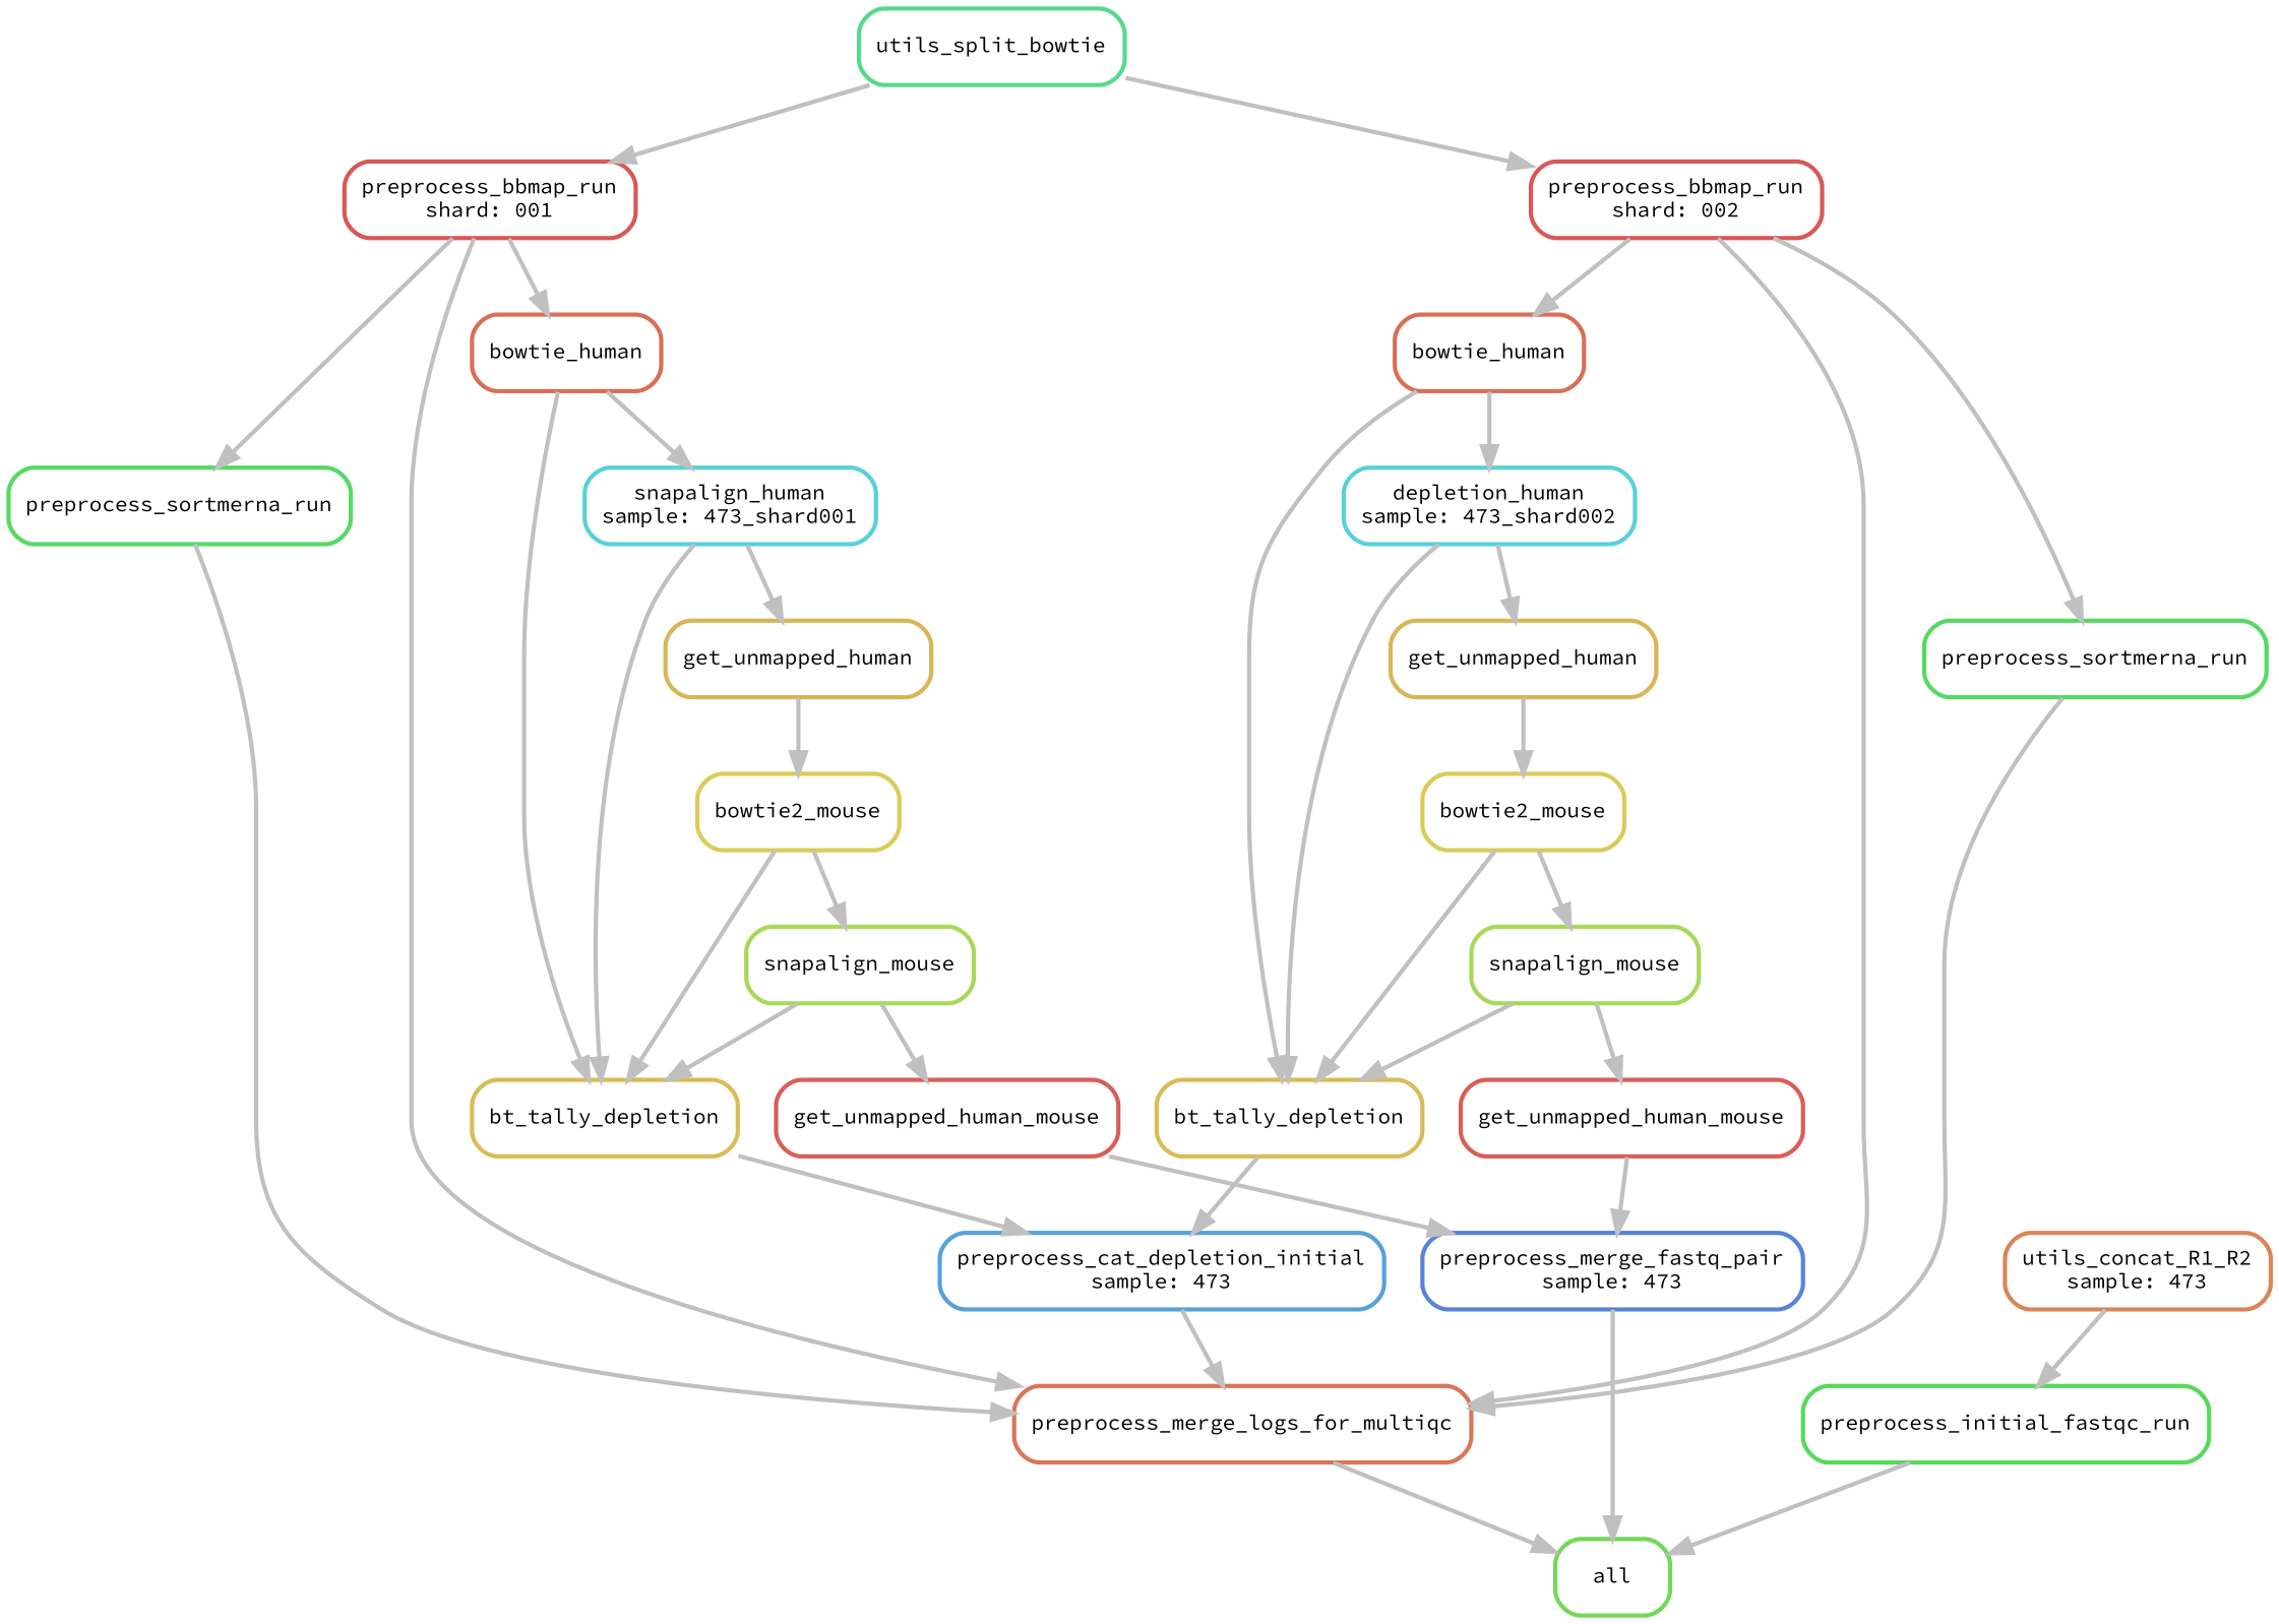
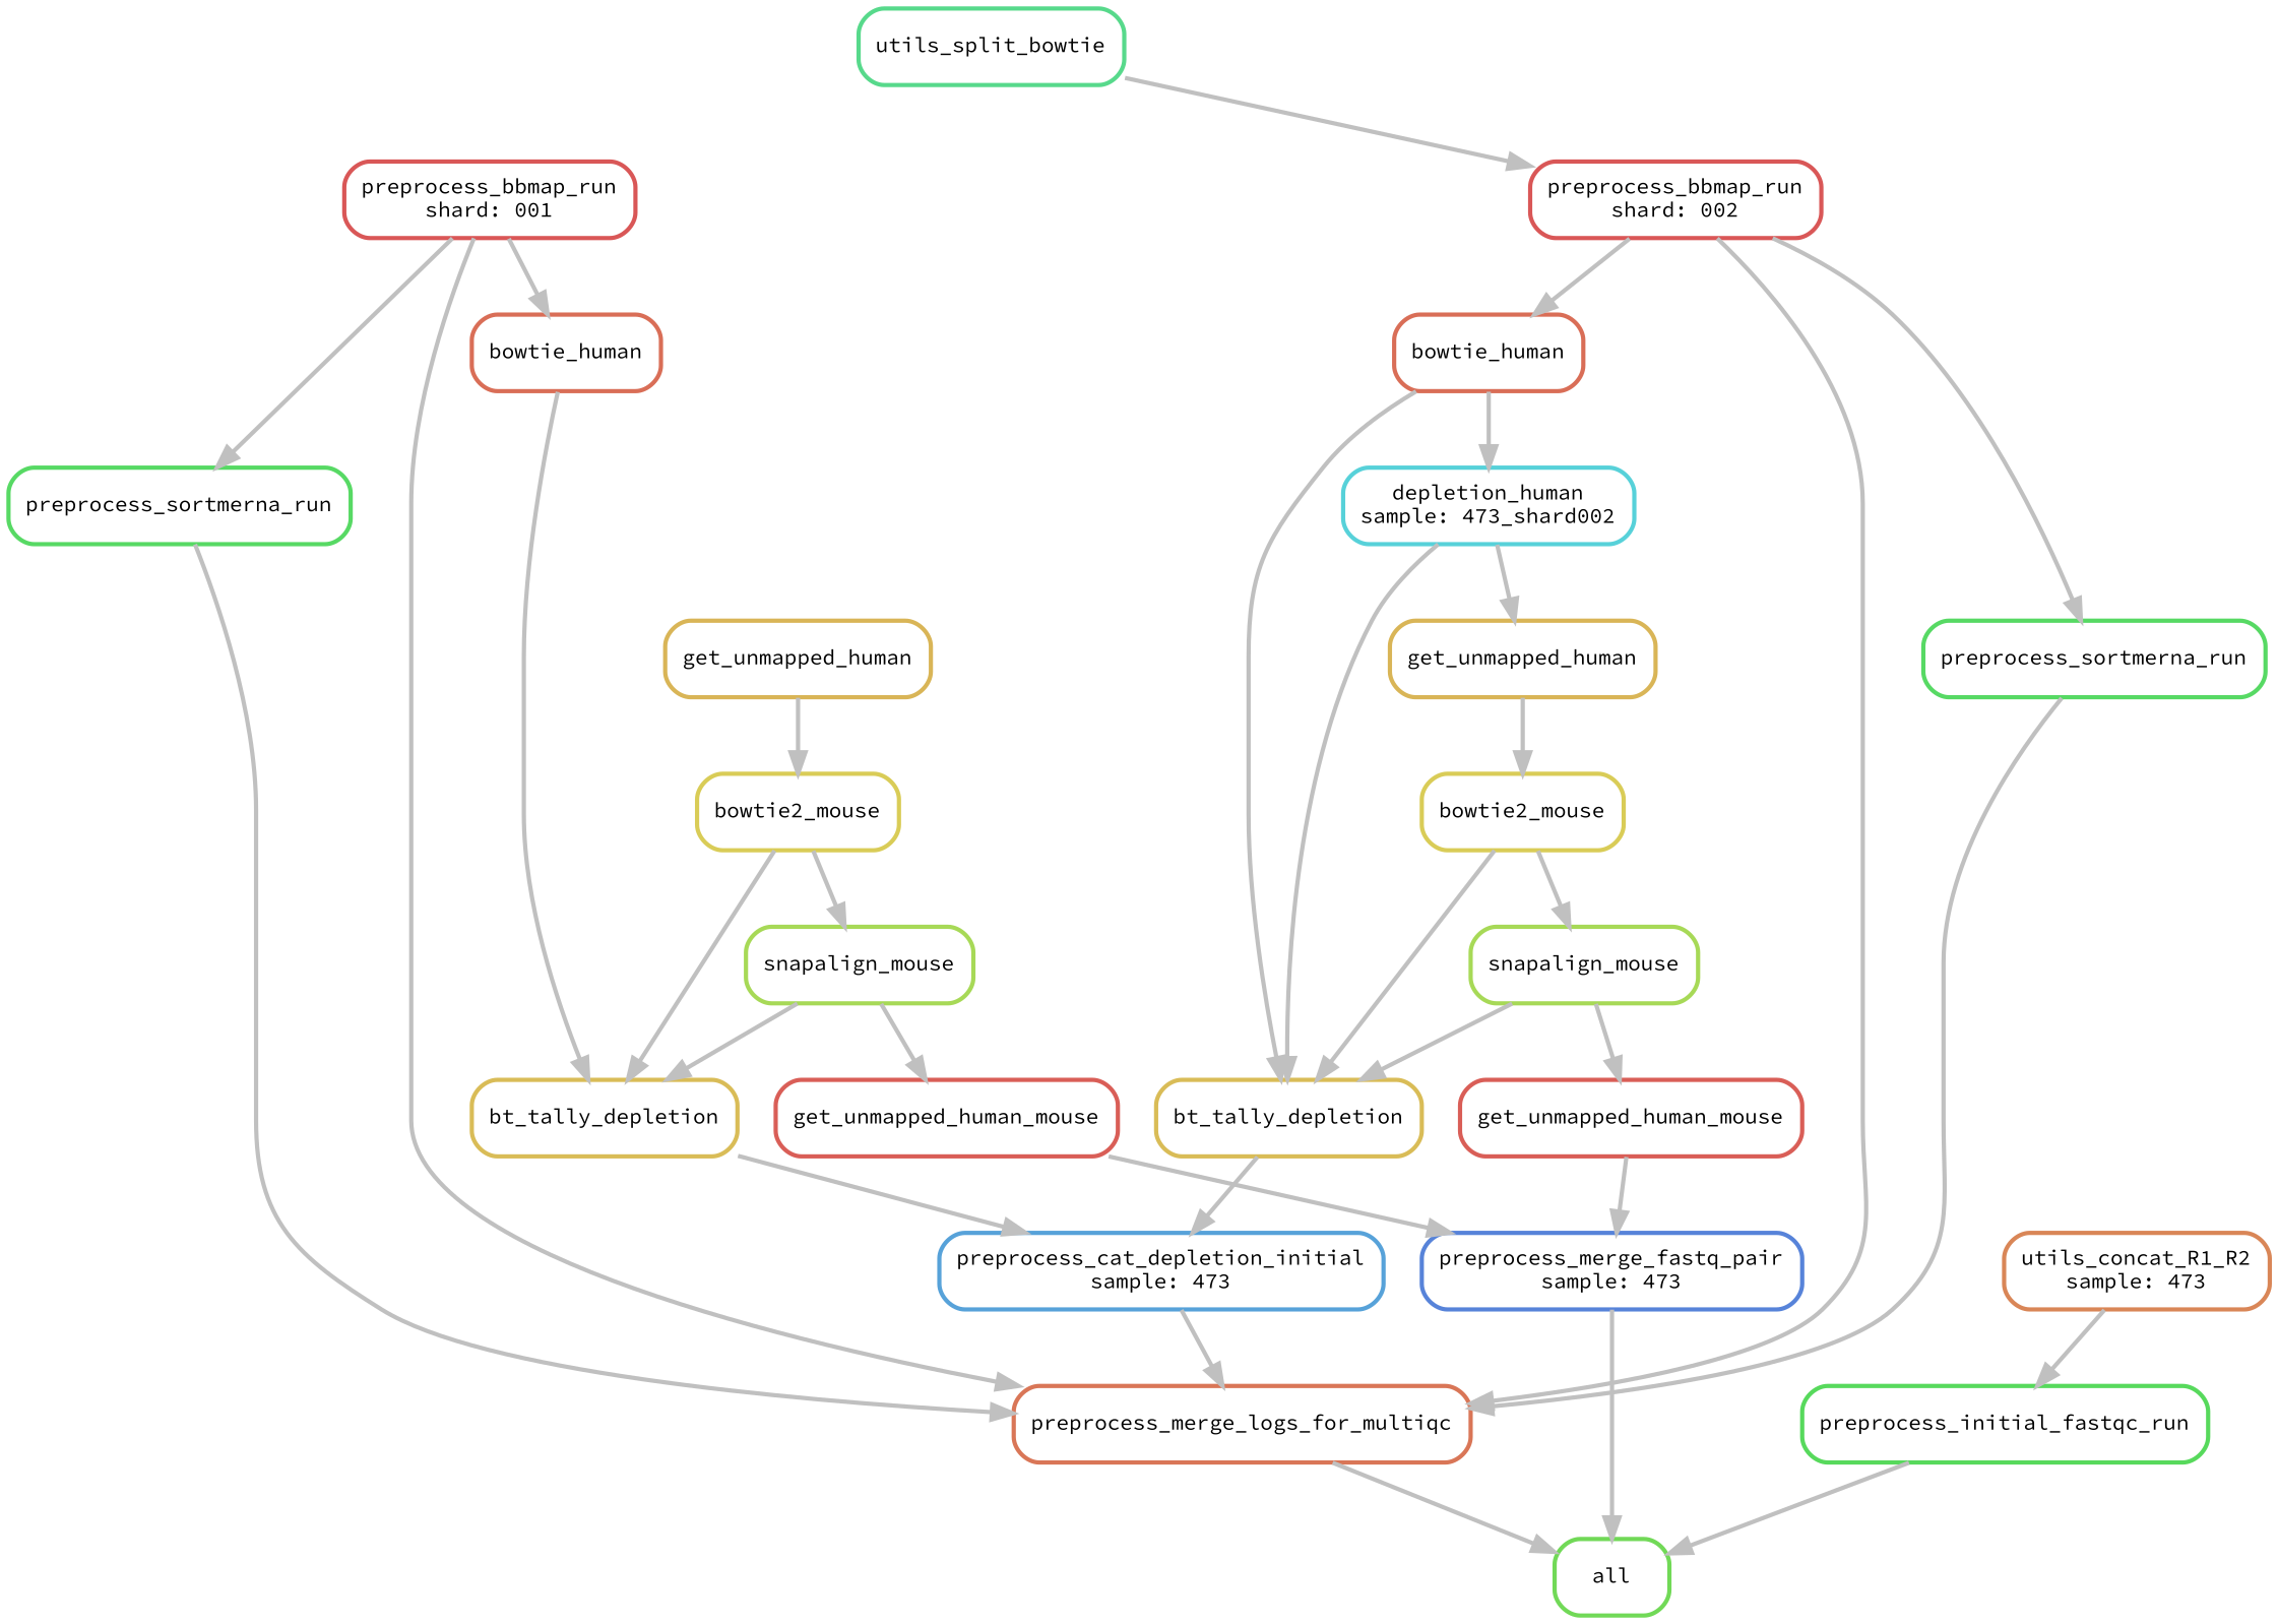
  digraph {
    bgcolor=white
    fontname="Source Code Pro"
    node [color="0.01 0.6 0.85" fontname="Source Code Pro" fontsize=10 penwidth=2 shape=box style=rounded]
    edge [color=grey fontname="Source Code Pro" penwidth=2]
    n1 [color="0.30 0.6 0.85" label=all]
    n2 [color="0.61 0.6 0.85" label="preprocess_merge_fastq_pair\nsample: 473"]
    n3 [label=get_unmapped_human_mouse]
    n4 [color="0.23 0.6 0.85" label=snapalign_mouse]
    n5 [color="0.13 0.6 0.85" label=bt_tally_depletion]
    n6 [color="0.57 0.6 0.85" label="preprocess_cat_depletion_initial\nsample: 473"]
    n7 [color="0.15 0.6 0.85" label=bowtie2_mouse]
    n8 [color="0.12 0.6 0.85" label=get_unmapped_human]
-   n9 [color="0.51 0.6 0.85" label="snapalign_human\nsample: 473_shard001"]
    n10 [color="0.03 0.6 0.85" label=bowtie_human]
    n11 [color="0.00 0.6 0.85" label="preprocess_bbmap_run\nshard: 001"]
    n12 [color="0.04 0.6 0.85" label=preprocess_merge_logs_for_multiqc]
    n13 [color="0.35 0.6 0.85" label=preprocess_sortmerna_run]
    n14 [color="0.40 0.6 0.85" label=utils_split_bowtie]
    n15 [color="0.00 0.6 0.85" label="preprocess_bbmap_run\nshard: 002"]
    n16 [color="0.03 0.6 0.85" label=bowtie_human]
    n17 [color="0.35 0.6 0.85" label=preprocess_sortmerna_run]
    n18 [color="0.06 0.6 0.85" label="utils_concat_R1_R2\nsample: 473"]
    n19 [color="0.34 0.6 0.85" label=preprocess_initial_fastqc_run]
    n20 [label=get_unmapped_human_mouse]
    n21 [color="0.23 0.6 0.85" label=snapalign_mouse]
    n22 [color="0.13 0.6 0.85" label=bt_tally_depletion]
    n23 [color="0.15 0.6 0.85" label=bowtie2_mouse]
    n24 [color="0.12 0.6 0.85" label=get_unmapped_human]
    n25 [color="0.51 0.6 0.85" label="depletion_human\nsample: 473_shard002"]
    n2 -> n1
    n3 -> n2
    n4 -> n3
    n4 -> n5
    n5 -> n6
    n6 -> n12
    n7 -> n4
    n7 -> n5
    n8 -> n7
-   n9 -> n5
-   n9 -> n8
    n10 -> n5
-   n10 -> n9
    n11 -> n10
    n11 -> n12
    n11 -> n13
    n12 -> n1
    n13 -> n12
-   n14 -> n11
    n14 -> n15
    n15 -> n12
    n15 -> n16
    n15 -> n17
    n16 -> n22
    n16 -> n25
    n17 -> n12
    n18 -> n19
    n19 -> n1
    n20 -> n2
    n21 -> n20
    n21 -> n22
    n22 -> n6
    n23 -> n21
    n23 -> n22
    n24 -> n23
    n25 -> n22
    n25 -> n24
  }
